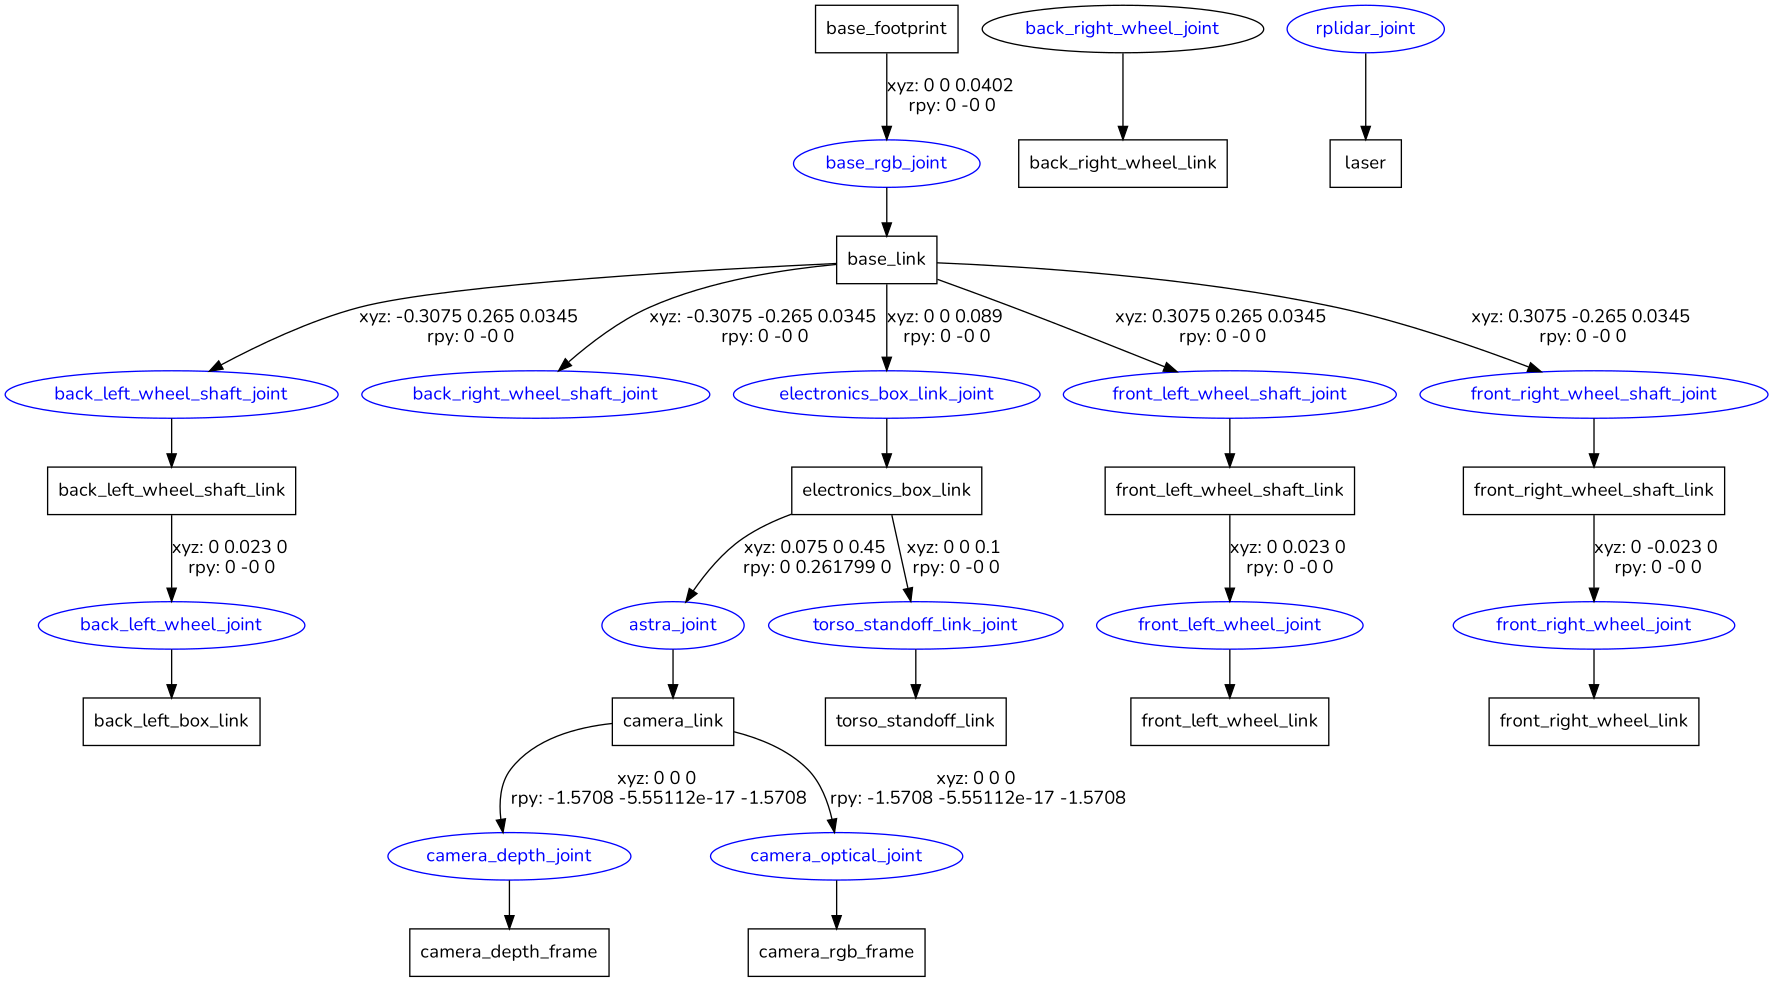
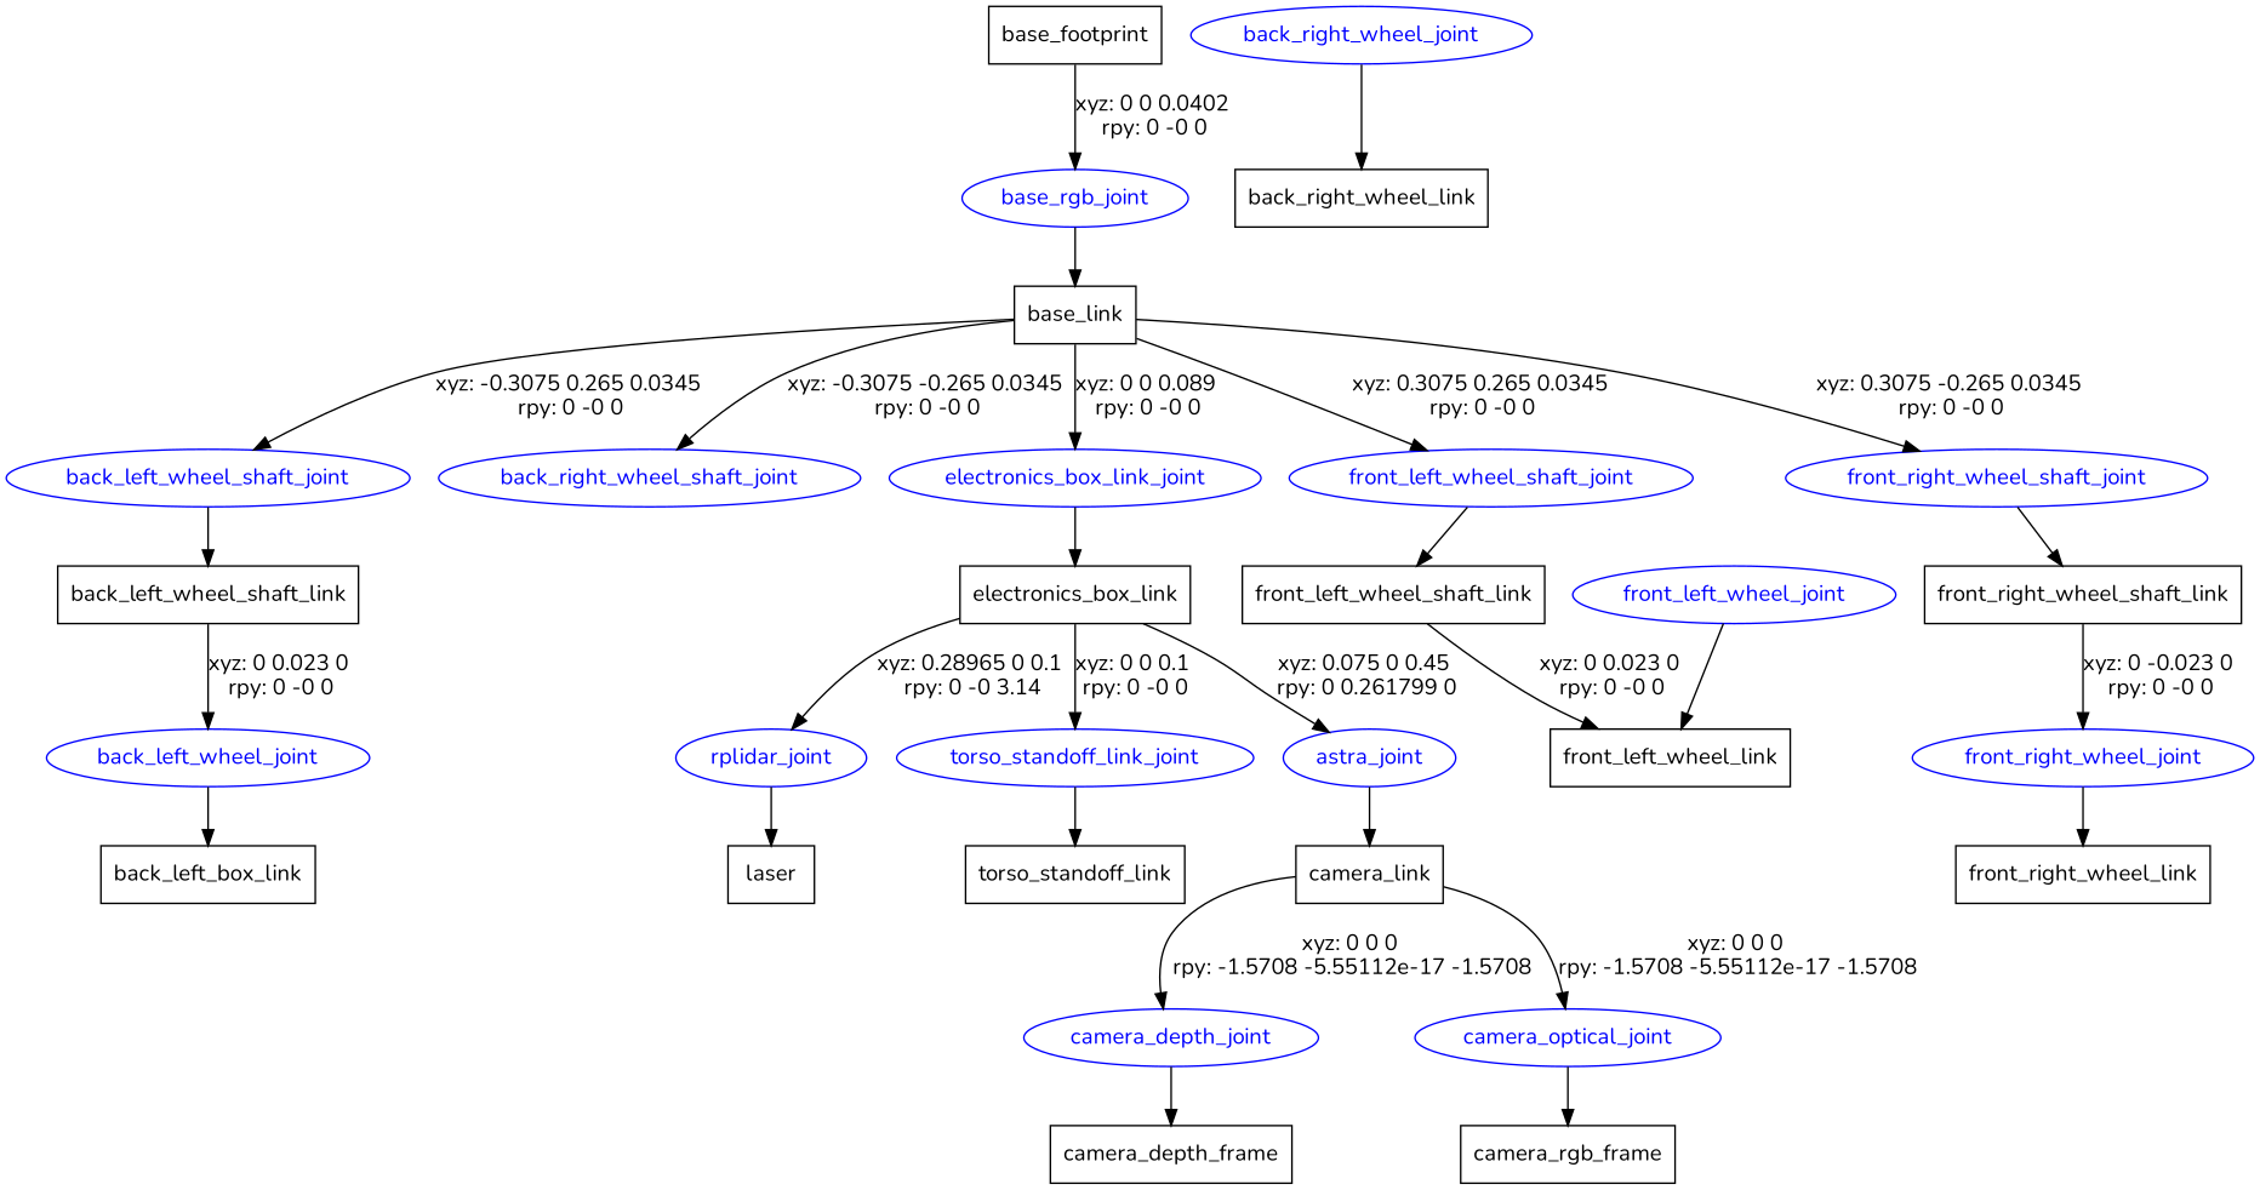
  digraph {
    fontname=Nunito
    node [fontname=Nunito shape=box]
    edge [fontname=Nunito]
    n1 [label=base_footprint]
    n2 [color=blue fontcolor=blue label=base_rgb_joint shape=ellipse]
    n3 [label=base_link]
    back_left_wheel_shaft_joint [color=blue fontcolor=blue shape=ellipse]
    back_right_wheel_shaft_joint [color=blue fontcolor=blue shape=ellipse]
    electronics_box_link_joint [color=blue fontcolor=blue shape=ellipse]
    front_left_wheel_shaft_joint [color=blue fontcolor=blue shape=ellipse]
    front_right_wheel_shaft_joint [color=blue fontcolor=blue shape=ellipse]
    n9 [label=back_left_wheel_shaft_link]
    n10 [label=electronics_box_link]
    n11 [label=front_left_wheel_shaft_link]
    n12 [label=front_right_wheel_shaft_link]
    back_left_wheel_joint [color=blue fontcolor=blue shape=ellipse]
    n14 [label=back_left_box_link]
-   back_right_wheel_joint [color=black fontcolor=blue shape=ellipse]
+   back_right_wheel_joint [color=blue fontcolor=blue shape=ellipse]
    n16 [label=back_right_wheel_link]
    astra_joint [color=blue fontcolor=blue shape=ellipse]
    rplidar_joint [color=blue fontcolor=blue shape=ellipse]
    torso_standoff_link_joint [color=blue fontcolor=blue shape=ellipse]
    n20 [label=camera_link]
    n21 [label=laser]
    n22 [label=torso_standoff_link]
    camera_depth_joint [color=blue fontcolor=blue shape=ellipse]
    camera_optical_joint [color=blue fontcolor=blue shape=ellipse]
    n25 [label=camera_depth_frame]
    n26 [label=camera_rgb_frame]
    front_left_wheel_joint [color=blue fontcolor=blue shape=ellipse]
    n28 [label=front_left_wheel_link]
    front_right_wheel_joint [color=blue fontcolor=blue shape=ellipse]
    n30 [label=front_right_wheel_link]
    n1 -> n2 [label="xyz: 0 0 0.0402 \nrpy: 0 -0 0"]
    n2 -> n3
    n3 -> back_left_wheel_shaft_joint [label="xyz: -0.3075 0.265 0.0345 \nrpy: 0 -0 0"]
    n3 -> back_right_wheel_shaft_joint [label="xyz: -0.3075 -0.265 0.0345 \nrpy: 0 -0 0"]
    n3 -> electronics_box_link_joint [label="xyz: 0 0 0.089 \nrpy: 0 -0 0"]
    n3 -> front_left_wheel_shaft_joint [label="xyz: 0.3075 0.265 0.0345 \nrpy: 0 -0 0"]
    n3 -> front_right_wheel_shaft_joint [label="xyz: 0.3075 -0.265 0.0345 \nrpy: 0 -0 0"]
    back_left_wheel_shaft_joint -> n9
    electronics_box_link_joint -> n10
    front_left_wheel_shaft_joint -> n11
    front_right_wheel_shaft_joint -> n12
    n9 -> back_left_wheel_joint [label="xyz: 0 0.023 0 \nrpy: 0 -0 0"]
    n10 -> astra_joint [label="xyz: 0.075 0 0.45 \nrpy: 0 0.261799 0"]
+   n10 -> rplidar_joint [label="xyz: 0.28965 0 0.1 \nrpy: 0 -0 3.14"]
    n10 -> torso_standoff_link_joint [label="xyz: 0 0 0.1 \nrpy: 0 -0 0"]
-   n11 -> front_left_wheel_joint [label="xyz: 0 0.023 0 \nrpy: 0 -0 0"]
+   n11 -> n28 [label="xyz: 0 0.023 0 \nrpy: 0 -0 0"]
    n12 -> front_right_wheel_joint [label="xyz: 0 -0.023 0 \nrpy: 0 -0 0"]
    back_left_wheel_joint -> n14
    back_right_wheel_joint -> n16
    astra_joint -> n20
    rplidar_joint -> n21
    torso_standoff_link_joint -> n22
    n20 -> camera_depth_joint [label="xyz: 0 0 0 \nrpy: -1.5708 -5.55112e-17 -1.5708"]
    n20 -> camera_optical_joint [label="xyz: 0 0 0 \nrpy: -1.5708 -5.55112e-17 -1.5708"]
    camera_depth_joint -> n25
    camera_optical_joint -> n26
    front_left_wheel_joint -> n28
    front_right_wheel_joint -> n30
  }
